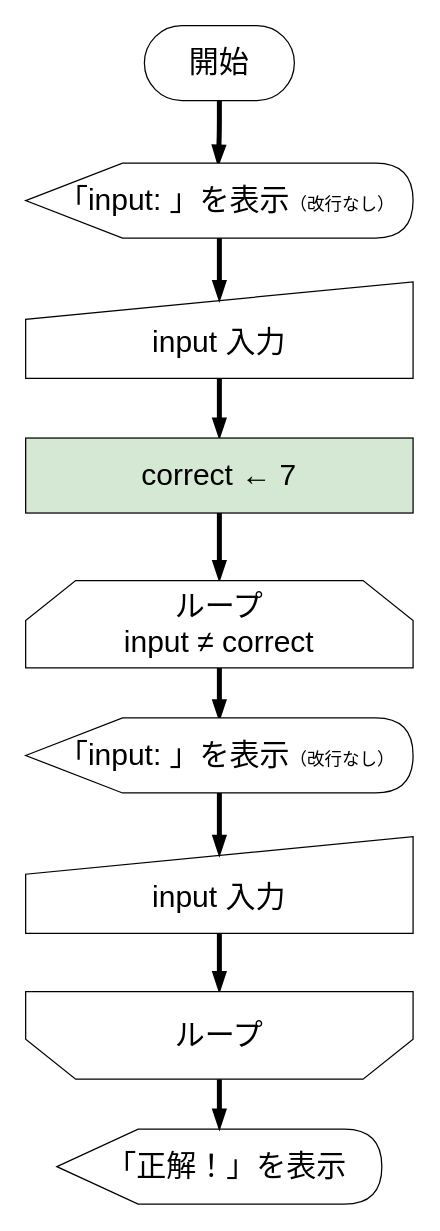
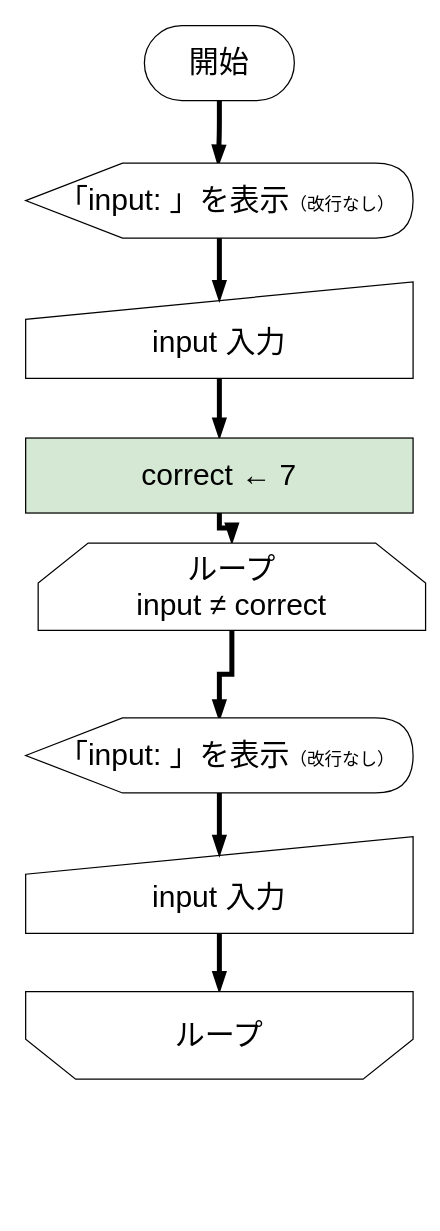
  <mxCell id="0" />
  <mxCell id="1" parent="0" />
  <mxCell id="2" style="edgeStyle=orthogonalEdgeStyle;html=1;entryX=0.497;entryY=0.027;entryDx=0;entryDy=0;entryPerimeter=0;fontSize=24;endArrow=blockThin;endFill=1;strokeWidth=4;" parent="1" source="3" target="7" edge="1"><mxGeometry relative="1" as="geometry" /></mxCell>
  <mxCell id="3" value="開始" style="rounded=1;whiteSpace=wrap;html=1;arcSize=50;fontSize=24;" parent="1" vertex="1"><mxGeometry x="115" y="20" width="120" height="60" as="geometry" /></mxCell>
  <mxCell id="4" style="edgeStyle=none;html=1;fontSize=20;endArrow=blockThin;endFill=1;strokeWidth=4;exitX=0.5;exitY=1;exitDx=0;exitDy=0;" parent="1" source="5" target="10" edge="1"><mxGeometry relative="1" as="geometry"><mxPoint x="190" y="320" as="sourcePoint" /><mxPoint x="160" y="340" as="targetPoint" /></mxGeometry></mxCell>
  <mxCell id="5" value="&lt;span style=&quot;font-size: 24px;&quot;&gt;input 入力&lt;/span&gt;" style="shape=manualInput;whiteSpace=wrap;html=1;fontSize=24;spacingTop=20;strokeWidth=1;" parent="1" vertex="1"><mxGeometry x="20" y="225" width="310" height="77.27" as="geometry" /></mxCell>
  <mxCell id="6" style="edgeStyle=orthogonalEdgeStyle;html=1;fontSize=24;strokeWidth=4;endArrow=blockThin;endFill=1;" parent="1" source="7" edge="1"><mxGeometry relative="1" as="geometry"><mxPoint x="175" y="240" as="targetPoint" /></mxGeometry></mxCell>
  <mxCell id="7" value="&lt;font style=&quot;font-size: 24px;&quot;&gt;「input: 」を表示&lt;/font&gt;&lt;font style=&quot;font-size: 14px;&quot;&gt;（改行なし）&lt;/font&gt;" style="shape=display;whiteSpace=wrap;html=1;fontSize=24;spacingLeft=12;strokeWidth=1;" parent="1" vertex="1"><mxGeometry x="20" y="130" width="310" height="60" as="geometry" /></mxCell>
- <mxCell id="8" value="「正解！」を表示" style="shape=display;whiteSpace=wrap;html=1;fontSize=24;spacingLeft=12;strokeWidth=1;" parent="1" vertex="1"><mxGeometry x="45" y="903" width="260" height="60" as="geometry" /></mxCell>
  <mxCell id="9" style="edgeStyle=orthogonalEdgeStyle;html=1;fontSize=24;strokeWidth=4;endArrow=blockThin;endFill=1;rounded=0;entryX=0.5;entryY=0;entryDx=0;entryDy=0;" parent="1" source="10" target="12" edge="1"><mxGeometry relative="1" as="geometry"><mxPoint x="190" y="454" as="targetPoint" /></mxGeometry></mxCell>
  <mxCell id="10" value="correct ← 7" style="rounded=0;whiteSpace=wrap;html=1;fontSize=24;fillColor=#d5e8d4;" parent="1" vertex="1"><mxGeometry x="20" y="350" width="310" height="60" as="geometry" /></mxCell>
  <mxCell id="11" style="edgeStyle=orthogonalEdgeStyle;html=1;entryX=0.5;entryY=0.024;entryDx=0;entryDy=0;entryPerimeter=0;fontSize=24;strokeWidth=4;rounded=0;endArrow=blockThin;endFill=1;" edge="1" parent="1" source="12" target="16"><mxGeometry relative="1" as="geometry"><mxPoint x="175" y="570" as="targetPoint" /></mxGeometry></mxCell>
- <mxCell id="12" value="ループ&lt;br style=&quot;border-color: var(--border-color);&quot;&gt;input ≠ correct" style="shape=loopLimit;whiteSpace=wrap;html=1;fontSize=24;size=40;" vertex="1" parent="1"><mxGeometry x="20" y="464" width="310" height="70" as="geometry" /></mxCell>
+ <mxCell id="12" value="ループ&lt;br style=&quot;border-color: var(--border-color);&quot;&gt;input ≠ correct" style="shape=loopLimit;whiteSpace=wrap;html=1;fontSize=24;size=40;" vertex="1" parent="1"><mxGeometry x="30" y="434" width="310" height="70" as="geometry" /></mxCell>
  <mxCell id="13" style="edgeStyle=orthogonalEdgeStyle;rounded=0;html=1;entryX=0.5;entryY=1;entryDx=0;entryDy=0;strokeWidth=4;fontSize=24;endArrow=blockThin;endFill=1;" edge="1" parent="1" source="14" target="18"><mxGeometry relative="1" as="geometry" /></mxCell>
  <mxCell id="14" value="&lt;span style=&quot;font-size: 24px;&quot;&gt;input 入力&lt;/span&gt;" style="shape=manualInput;whiteSpace=wrap;html=1;fontSize=24;spacingTop=20;strokeWidth=1;" vertex="1" parent="1"><mxGeometry x="20" y="669" width="310" height="77.27" as="geometry" /></mxCell>
  <mxCell id="15" style="edgeStyle=orthogonalEdgeStyle;html=1;fontSize=24;strokeWidth=4;endArrow=blockThin;endFill=1;" edge="1" source="16" parent="1"><mxGeometry relative="1" as="geometry"><mxPoint x="175" y="684" as="targetPoint" /></mxGeometry></mxCell>
  <mxCell id="16" value="&lt;font style=&quot;font-size: 24px;&quot;&gt;「input: 」を表示&lt;/font&gt;&lt;font style=&quot;font-size: 14px;&quot;&gt;（改行なし）&lt;/font&gt;" style="shape=display;whiteSpace=wrap;html=1;fontSize=24;spacingLeft=12;strokeWidth=1;" vertex="1" parent="1"><mxGeometry x="20" y="574" width="310" height="60" as="geometry" /></mxCell>
- <mxCell id="17" style="edgeStyle=orthogonalEdgeStyle;rounded=0;html=1;strokeWidth=4;fontSize=24;endArrow=blockThin;endFill=1;" edge="1" parent="1" source="18" target="8"><mxGeometry relative="1" as="geometry" /></mxCell>
  <mxCell id="18" value="ループ" style="shape=loopLimit;whiteSpace=wrap;html=1;fontSize=24;size=40;rotation=0;direction=west;" vertex="1" parent="1"><mxGeometry x="20" y="793" width="310" height="70" as="geometry" /></mxCell>
